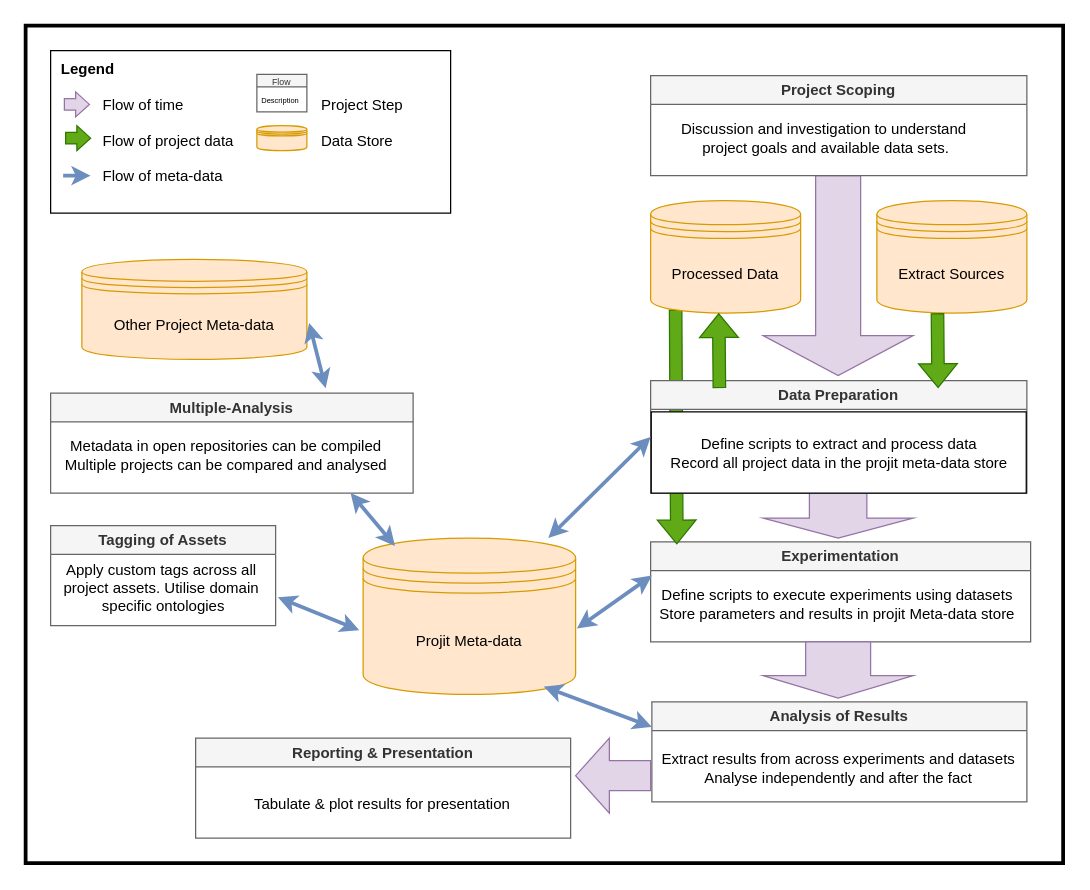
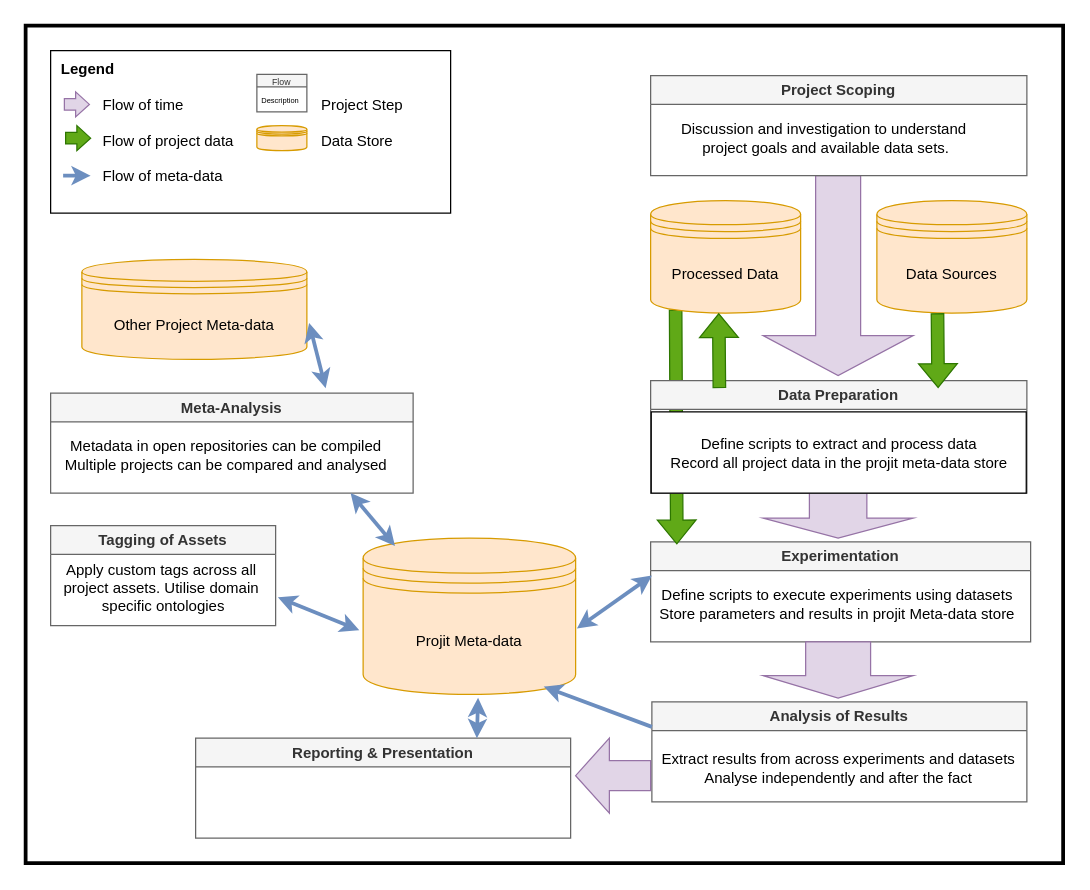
  <mxCell id="0" />
  <mxCell id="1" parent="0" />
  <mxCell id="2" value="" style="rounded=0;whiteSpace=wrap;html=1;strokeWidth=3;" vertex="1" parent="1"><mxGeometry x="20" width="830" height="670" as="geometry" y="20" /></mxCell>
  <mxCell id="3" value="Experimentation" style="swimlane;whiteSpace=wrap;html=1;fillColor=#f5f5f5;fontColor=#333333;strokeColor=#666666;" parent="1" vertex="1"><mxGeometry x="520" y="433" width="304" height="80" as="geometry" /></mxCell>
  <mxCell id="4" value="Define scripts to execute experiments using datasets&lt;br&gt;Store parameters and results in projit Meta-data store" style="text;html=1;align=center;verticalAlign=middle;resizable=0;points=[];autosize=1;strokeColor=none;fillColor=none;" parent="3" vertex="1"><mxGeometry x="-6" y="30" width="310" height="40" as="geometry" /></mxCell>
  <mxCell id="5" value="" style="shape=singleArrow;direction=south;whiteSpace=wrap;html=1;fillColor=#e1d5e7;strokeColor=#9673a6;arrowWidth=0.383;arrowSize=0.356;" vertex="1" parent="1"><mxGeometry x="610" y="385" width="120" height="45" as="geometry" /></mxCell>
  <mxCell id="6" value="" style="shape=flexArrow;endArrow=classic;html=1;rounded=0;fillColor=#60a917;fillStyle=solid;strokeColor=#2D7600;entryX=0.069;entryY=0.026;entryDx=0;entryDy=0;entryPerimeter=0;" edge="1" parent="1" target="3"><mxGeometry width="50" height="50" relative="1" as="geometry"><mxPoint x="540" y="247" as="sourcePoint" /><mxPoint x="540" y="427" as="targetPoint" /></mxGeometry></mxCell>
  <mxCell id="7" value="" style="shape=singleArrow;direction=south;whiteSpace=wrap;html=1;fillColor=#e1d5e7;strokeColor=#9673a6;" vertex="1" parent="1"><mxGeometry x="610" y="140" width="120" height="160" as="geometry" /></mxCell>
- <mxCell id="8" value="Extract Sources" style="shape=datastore;whiteSpace=wrap;html=1;fillColor=#ffe6cc;strokeColor=#d79b00;" parent="1" vertex="1"><mxGeometry x="701" y="160" width="120" height="90" as="geometry" /></mxCell>
+ <mxCell id="8" value="Data Sources" style="shape=datastore;whiteSpace=wrap;html=1;fillColor=#ffe6cc;strokeColor=#d79b00;" parent="1" vertex="1"><mxGeometry x="701" y="160" width="120" height="90" as="geometry" /></mxCell>
  <mxCell id="9" value="Data Preparation" style="swimlane;whiteSpace=wrap;html=1;fillColor=#f5f5f5;fontColor=#333333;strokeColor=#666666;" parent="1" vertex="1"><mxGeometry x="520" y="304" width="301" height="90" as="geometry" /></mxCell>
  <mxCell id="10" value="&lt;div style=&quot;text-wrap: nowrap;&quot;&gt;&lt;span style=&quot;background-color: initial;&quot;&gt;Define scripts to extract and process data&lt;/span&gt;&lt;br&gt;&lt;/div&gt;&lt;span style=&quot;text-wrap: nowrap;&quot;&gt;Record all project data in the projit meta-data store&lt;/span&gt;" style="rounded=0;whiteSpace=wrap;html=1;" vertex="1" parent="9"><mxGeometry x="0.5" y="25" width="300" height="65" as="geometry" /></mxCell>
  <mxCell id="11" value="Projit Meta-data" style="shape=datastore;whiteSpace=wrap;html=1;fillColor=#ffe6cc;strokeColor=#d79b00;" parent="1" vertex="1"><mxGeometry x="290" y="430" width="170" height="125" as="geometry" /></mxCell>
  <mxCell id="12" value="Processed Data" style="shape=datastore;whiteSpace=wrap;html=1;fillColor=#ffe6cc;strokeColor=#d79b00;" parent="1" vertex="1"><mxGeometry x="520" y="160" width="120" height="90" as="geometry" /></mxCell>
- <mxCell id="13" value="Multiple-Analysis" style="swimlane;whiteSpace=wrap;html=1;fillColor=#f5f5f5;fontColor=#333333;strokeColor=#666666;" parent="1" vertex="1"><mxGeometry x="40" y="314" width="290" height="80" as="geometry" /></mxCell>
+ <mxCell id="13" value="Meta-Analysis" style="swimlane;whiteSpace=wrap;html=1;fillColor=#f5f5f5;fontColor=#333333;strokeColor=#666666;" parent="1" vertex="1"><mxGeometry x="40" y="314" width="290" height="80" as="geometry" /></mxCell>
  <mxCell id="14" value="Metadata in open repositories can be compiled&lt;br&gt;Multiple projects can be compared and analysed" style="text;html=1;align=center;verticalAlign=middle;resizable=0;points=[];autosize=1;strokeColor=none;fillColor=none;" parent="13" vertex="1"><mxGeometry y="30" width="280" height="40" as="geometry" /></mxCell>
  <mxCell id="15" value="Tagging of Assets" style="swimlane;whiteSpace=wrap;html=1;fillColor=#f5f5f5;fontColor=#333333;strokeColor=#666666;" parent="1" vertex="1"><mxGeometry x="40" y="420" width="180" height="80" as="geometry" /></mxCell>
  <mxCell id="16" value="Apply custom tags across all&amp;nbsp;&lt;div&gt;project assets. Utilise domain&amp;nbsp;&lt;/div&gt;&lt;div&gt;specific ontologies&lt;/div&gt;" style="text;html=1;align=center;verticalAlign=middle;resizable=0;points=[];autosize=1;strokeColor=none;fillColor=none;" parent="15" vertex="1"><mxGeometry y="20" width="180" height="60" as="geometry" /></mxCell>
  <mxCell id="17" value="Other Project Meta-data" style="shape=datastore;whiteSpace=wrap;html=1;fillColor=#ffe6cc;strokeColor=#d79b00;" parent="1" vertex="1"><mxGeometry x="65" y="207" width="180" height="80" as="geometry" /></mxCell>
  <mxCell id="18" value="" style="group" vertex="1" connectable="0" parent="1"><mxGeometry x="515" y="561" width="310" height="80" as="geometry" /></mxCell>
  <mxCell id="19" value="Analysis of Results" style="swimlane;whiteSpace=wrap;html=1;fillColor=#f5f5f5;fontColor=#333333;strokeColor=#666666;" parent="18" vertex="1"><mxGeometry x="6" width="300" height="80" as="geometry" /></mxCell>
  <mxCell id="20" value="Extract results from across experiments and datasets&lt;br&gt;Analyse independently and after the fact" style="text;html=1;align=center;verticalAlign=middle;resizable=0;points=[];autosize=1;strokeColor=none;fillColor=none;" parent="18" vertex="1"><mxGeometry y="33" width="310" height="40" as="geometry" /></mxCell>
  <mxCell id="21" value="" style="shape=flexArrow;endArrow=classic;html=1;rounded=0;fillColor=#60a917;fillStyle=solid;strokeColor=#2D7600;" parent="1" edge="1"><mxGeometry width="50" height="50" relative="1" as="geometry"><mxPoint x="749.5" y="250" as="sourcePoint" /><mxPoint x="750" y="310" as="targetPoint" /></mxGeometry></mxCell>
  <mxCell id="22" value="" style="shape=flexArrow;endArrow=classic;html=1;rounded=0;fillColor=#60a917;fillStyle=solid;strokeColor=#2D7600;" parent="1" edge="1"><mxGeometry width="50" height="50" relative="1" as="geometry"><mxPoint x="575" y="310" as="sourcePoint" /><mxPoint x="574.5" y="250" as="targetPoint" /></mxGeometry></mxCell>
  <mxCell id="23" value="" style="shape=singleArrow;direction=south;whiteSpace=wrap;html=1;fillColor=#e1d5e7;strokeColor=#9673a6;arrowWidth=0.433;arrowSize=0.4;" vertex="1" parent="1"><mxGeometry x="610" y="513" width="120" height="45" as="geometry" /></mxCell>
  <mxCell id="24" value="Project Scoping" style="swimlane;whiteSpace=wrap;html=1;fillColor=#f5f5f5;fontColor=#333333;strokeColor=#666666;" vertex="1" parent="1"><mxGeometry x="520" y="60" width="301" height="80" as="geometry" /></mxCell>
  <mxCell id="25" value="Discussion and investigation to understand&amp;nbsp;&lt;div&gt;project goals and available data sets.&lt;/div&gt;" style="text;html=1;align=center;verticalAlign=middle;resizable=0;points=[];autosize=1;strokeColor=none;fillColor=none;" vertex="1" parent="24"><mxGeometry x="15" y="30" width="250" height="40" as="geometry" /></mxCell>
  <mxCell id="26" value="" style="group" vertex="1" connectable="0" parent="1"><mxGeometry x="150" y="590" width="310" height="80" as="geometry" /></mxCell>
  <mxCell id="27" value="Reporting &amp;amp; Presentation" style="swimlane;whiteSpace=wrap;html=1;fillColor=#f5f5f5;fontColor=#333333;strokeColor=#666666;" vertex="1" parent="26"><mxGeometry x="6" width="300" height="80" as="geometry" /></mxCell>
- <mxCell id="28" value="Tabulate &amp;amp; plot results for presentation" style="text;html=1;align=center;verticalAlign=middle;resizable=0;points=[];autosize=1;strokeColor=none;fillColor=none;" vertex="1" parent="26"><mxGeometry x="40" y="38" width="230" height="30" as="geometry" /></mxCell>
  <mxCell id="29" value="" style="shape=singleArrow;direction=west;whiteSpace=wrap;html=1;fillColor=#e1d5e7;strokeColor=#9673a6;arrowWidth=0.4;arrowSize=0.45;" vertex="1" parent="1"><mxGeometry x="460" y="590" width="60" height="60" as="geometry" /></mxCell>
- <mxCell id="30" value="" style="endArrow=classic;startArrow=classic;html=1;rounded=0;entryX=0;entryY=0.5;entryDx=0;entryDy=0;fillColor=#dae8fc;strokeColor=#6c8ebf;strokeWidth=3;" edge="1" parent="1" source="11" target="9"><mxGeometry width="50" height="50" relative="1" as="geometry"><mxPoint x="410" y="260" as="sourcePoint" /><mxPoint x="460" y="210" as="targetPoint" /></mxGeometry></mxCell>
  <mxCell id="31" value="" style="endArrow=classic;startArrow=classic;html=1;rounded=0;fillColor=#dae8fc;strokeColor=#6c8ebf;strokeWidth=3;exitX=1.006;exitY=0.578;exitDx=0;exitDy=0;exitPerimeter=0;" edge="1" parent="1" source="11"><mxGeometry width="50" height="50" relative="1" as="geometry"><mxPoint x="434" y="527" as="sourcePoint" /><mxPoint x="521" y="460" as="targetPoint" /></mxGeometry></mxCell>
- <mxCell id="32" value="" style="endArrow=classic;startArrow=classic;html=1;rounded=0;entryX=0;entryY=0.25;entryDx=0;entryDy=0;fillColor=#dae8fc;strokeColor=#6c8ebf;strokeWidth=3;exitX=0.85;exitY=0.95;exitDx=0;exitDy=0;exitPerimeter=0;" edge="1" parent="1" source="11" target="19"><mxGeometry width="50" height="50" relative="1" as="geometry"><mxPoint x="410" y="558" as="sourcePoint" /><mxPoint x="497" y="491" as="targetPoint" /></mxGeometry></mxCell>
+ <mxCell id="32" value="" style="endArrow=none;startArrow=classic;html=1;rounded=0;entryX=0;entryY=0.25;entryDx=0;entryDy=0;fillColor=#dae8fc;strokeColor=#6c8ebf;strokeWidth=3;exitX=0.85;exitY=0.95;exitDx=0;exitDy=0;exitPerimeter=0;" edge="1" parent="1" source="11" target="19"><mxGeometry width="50" height="50" relative="1" as="geometry"><mxPoint x="410" y="558" as="sourcePoint" /><mxPoint x="497" y="491" as="targetPoint" /></mxGeometry></mxCell>
+ <mxCell id="33" value="" style="endArrow=classic;startArrow=classic;html=1;rounded=0;entryX=0.541;entryY=1.022;entryDx=0;entryDy=0;fillColor=#dae8fc;strokeColor=#6c8ebf;strokeWidth=3;entryPerimeter=0;exitX=0.75;exitY=0;exitDx=0;exitDy=0;" edge="1" parent="1" source="27" target="11"><mxGeometry width="50" height="50" relative="1" as="geometry"><mxPoint x="310" y="577" as="sourcePoint" /><mxPoint x="397" y="510" as="targetPoint" /></mxGeometry></mxCell>
  <mxCell id="34" value="" style="endArrow=classic;startArrow=classic;html=1;rounded=0;entryX=-0.018;entryY=0.589;entryDx=0;entryDy=0;fillColor=#dae8fc;strokeColor=#6c8ebf;strokeWidth=3;entryPerimeter=0;exitX=1.01;exitY=0.621;exitDx=0;exitDy=0;exitPerimeter=0;" edge="1" parent="1" source="16" target="11"><mxGeometry width="50" height="50" relative="1" as="geometry"><mxPoint x="260" y="548" as="sourcePoint" /><mxPoint x="261" y="460" as="targetPoint" /></mxGeometry></mxCell>
  <mxCell id="35" value="" style="endArrow=classic;startArrow=classic;html=1;rounded=0;entryX=0.15;entryY=0.05;entryDx=0;entryDy=0;fillColor=#dae8fc;strokeColor=#6c8ebf;strokeWidth=3;entryPerimeter=0;" edge="1" parent="1" target="11"><mxGeometry width="50" height="50" relative="1" as="geometry"><mxPoint x="280" y="394" as="sourcePoint" /><mxPoint x="297" y="406" as="targetPoint" /></mxGeometry></mxCell>
  <mxCell id="36" value="&lt;div&gt;&lt;/div&gt;" style="text;html=1;align=center;verticalAlign=middle;resizable=0;points=[];autosize=1;fillColor=default;" parent="1" vertex="1"><mxGeometry x="483" y="195" width="20" height="10" as="geometry" /></mxCell>
  <mxCell id="37" value="" style="endArrow=classic;startArrow=classic;html=1;rounded=0;fillColor=#dae8fc;strokeColor=#6c8ebf;strokeWidth=3;exitX=1.01;exitY=0.636;exitDx=0;exitDy=0;exitPerimeter=0;" edge="1" parent="1" source="17"><mxGeometry width="50" height="50" relative="1" as="geometry"><mxPoint x="290" y="270" as="sourcePoint" /><mxPoint x="260" y="310" as="targetPoint" /></mxGeometry></mxCell>
  <mxCell id="38" value="" style="group" vertex="1" connectable="0" parent="1"><mxGeometry x="40" y="40" width="320" height="130" as="geometry" /></mxCell>
  <mxCell id="39" value="&lt;b&gt;&amp;nbsp; Legend&lt;/b&gt;&lt;div&gt;&lt;br&gt;&lt;/div&gt;&lt;div&gt;&amp;nbsp; &amp;nbsp; &amp;nbsp; &amp;nbsp; &amp;nbsp; &amp;nbsp; Flow of time&amp;nbsp; &amp;nbsp; &amp;nbsp; &amp;nbsp; &amp;nbsp; &amp;nbsp; &amp;nbsp; &amp;nbsp; &amp;nbsp; &amp;nbsp; &amp;nbsp; &amp;nbsp; &amp;nbsp; &amp;nbsp; &amp;nbsp; &amp;nbsp; &amp;nbsp;Project Step&lt;/div&gt;&lt;div&gt;&lt;br&gt;&lt;/div&gt;&lt;div&gt;&amp;nbsp; &amp;nbsp; &amp;nbsp; &amp;nbsp; &amp;nbsp; &amp;nbsp; Flow of project data&amp;nbsp; &amp;nbsp; &amp;nbsp; &amp;nbsp; &amp;nbsp; &amp;nbsp; &amp;nbsp; &amp;nbsp; &amp;nbsp; &amp;nbsp; &amp;nbsp;Data Store&lt;/div&gt;&lt;div&gt;&lt;br&gt;&lt;/div&gt;&lt;div&gt;&amp;nbsp; &amp;nbsp; &amp;nbsp; &amp;nbsp; &amp;nbsp; &amp;nbsp; Flow of meta-data&lt;/div&gt;&lt;div&gt;&lt;br&gt;&lt;/div&gt;" style="rounded=0;whiteSpace=wrap;html=1;align=left;" vertex="1" parent="38"><mxGeometry width="320" height="130" as="geometry" /></mxCell>
  <mxCell id="40" value="" style="shape=singleArrow;whiteSpace=wrap;html=1;fillColor=#e1d5e7;strokeColor=#9673a6;arrowWidth=0.467;arrowSize=0.55;" vertex="1" parent="38"><mxGeometry x="11" y="33" width="20" height="20" as="geometry" /></mxCell>
  <mxCell id="41" value="" style="shape=singleArrow;whiteSpace=wrap;html=1;fillColor=#60a917;strokeColor=#2D7600;arrowWidth=0.467;arrowSize=0.55;fontColor=#ffffff;" vertex="1" parent="38"><mxGeometry x="12" y="60" width="20" height="20" as="geometry" /></mxCell>
  <mxCell id="42" value="" style="endArrow=classic;startArrow=none;html=1;rounded=0;entryX=-0.018;entryY=0.589;entryDx=0;entryDy=0;fillColor=#dae8fc;strokeColor=#6c8ebf;strokeWidth=3;entryPerimeter=0;startFill=0;" edge="1" parent="38"><mxGeometry width="50" height="50" relative="1" as="geometry"><mxPoint x="10" y="100" as="sourcePoint" /><mxPoint x="32" y="100" as="targetPoint" /></mxGeometry></mxCell>
  <mxCell id="43" value="" style="shape=datastore;whiteSpace=wrap;html=1;fillColor=#ffe6cc;strokeColor=#d79b00;" vertex="1" parent="38"><mxGeometry x="165" y="60" width="40" height="20" as="geometry" /></mxCell>
  <mxCell id="44" value="" style="group" vertex="1" connectable="0" parent="38"><mxGeometry x="156" y="19" width="60" height="34" as="geometry" /></mxCell>
  <mxCell id="45" value="&lt;font style=&quot;font-weight: normal; font-size: 7px;&quot;&gt;Flow&lt;/font&gt;" style="swimlane;whiteSpace=wrap;html=1;startSize=10;fillColor=#f5f5f5;fontColor=#333333;strokeColor=#666666;" vertex="1" parent="44"><mxGeometry x="9" width="40" height="30" as="geometry" /></mxCell>
  <mxCell id="46" value="&lt;font style=&quot;font-size: 6px;&quot;&gt;Description&amp;nbsp; &amp;nbsp;&lt;/font&gt;" style="text;html=1;align=center;verticalAlign=middle;resizable=0;points=[];autosize=1;strokeColor=none;fillColor=none;" vertex="1" parent="44"><mxGeometry y="4" width="60" height="30" as="geometry" /></mxCell>
